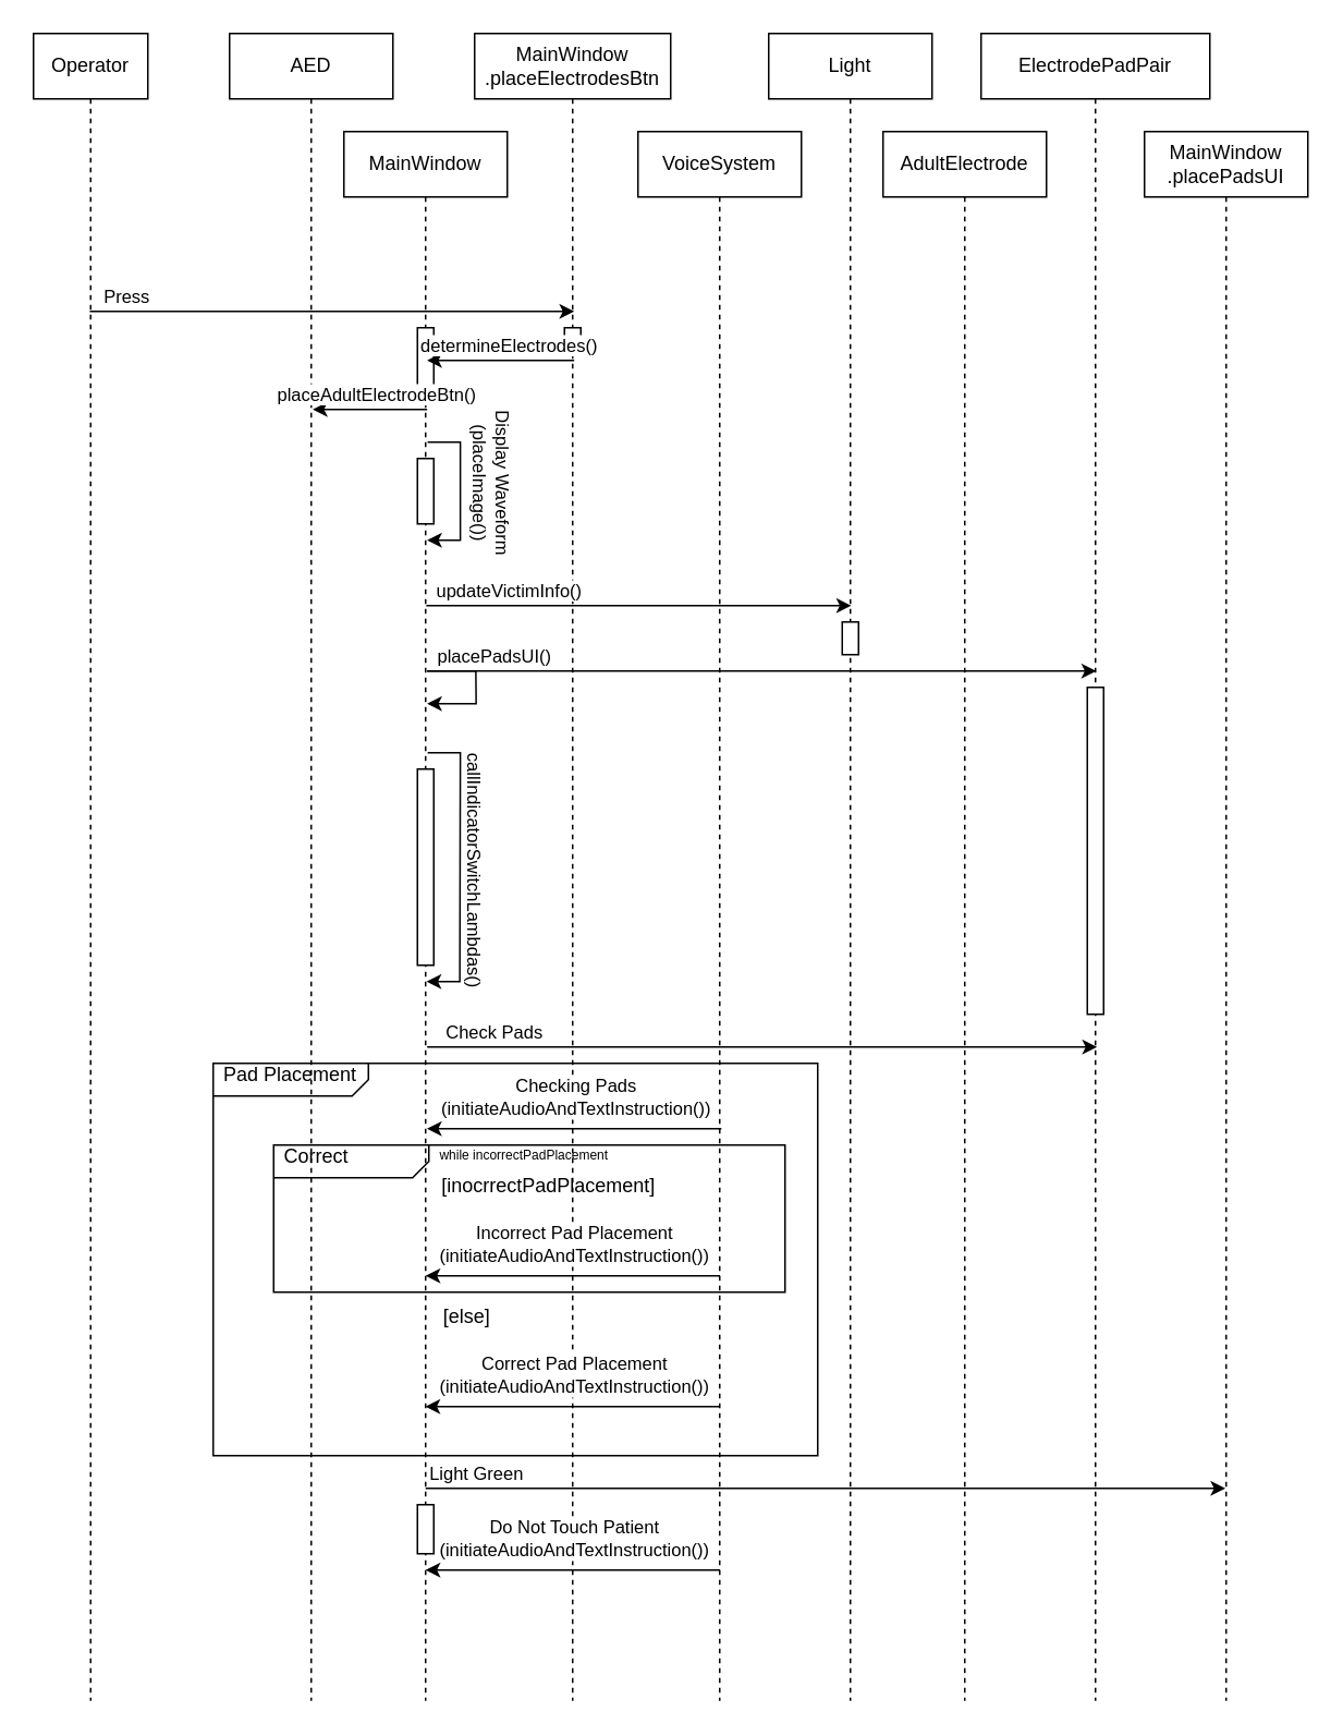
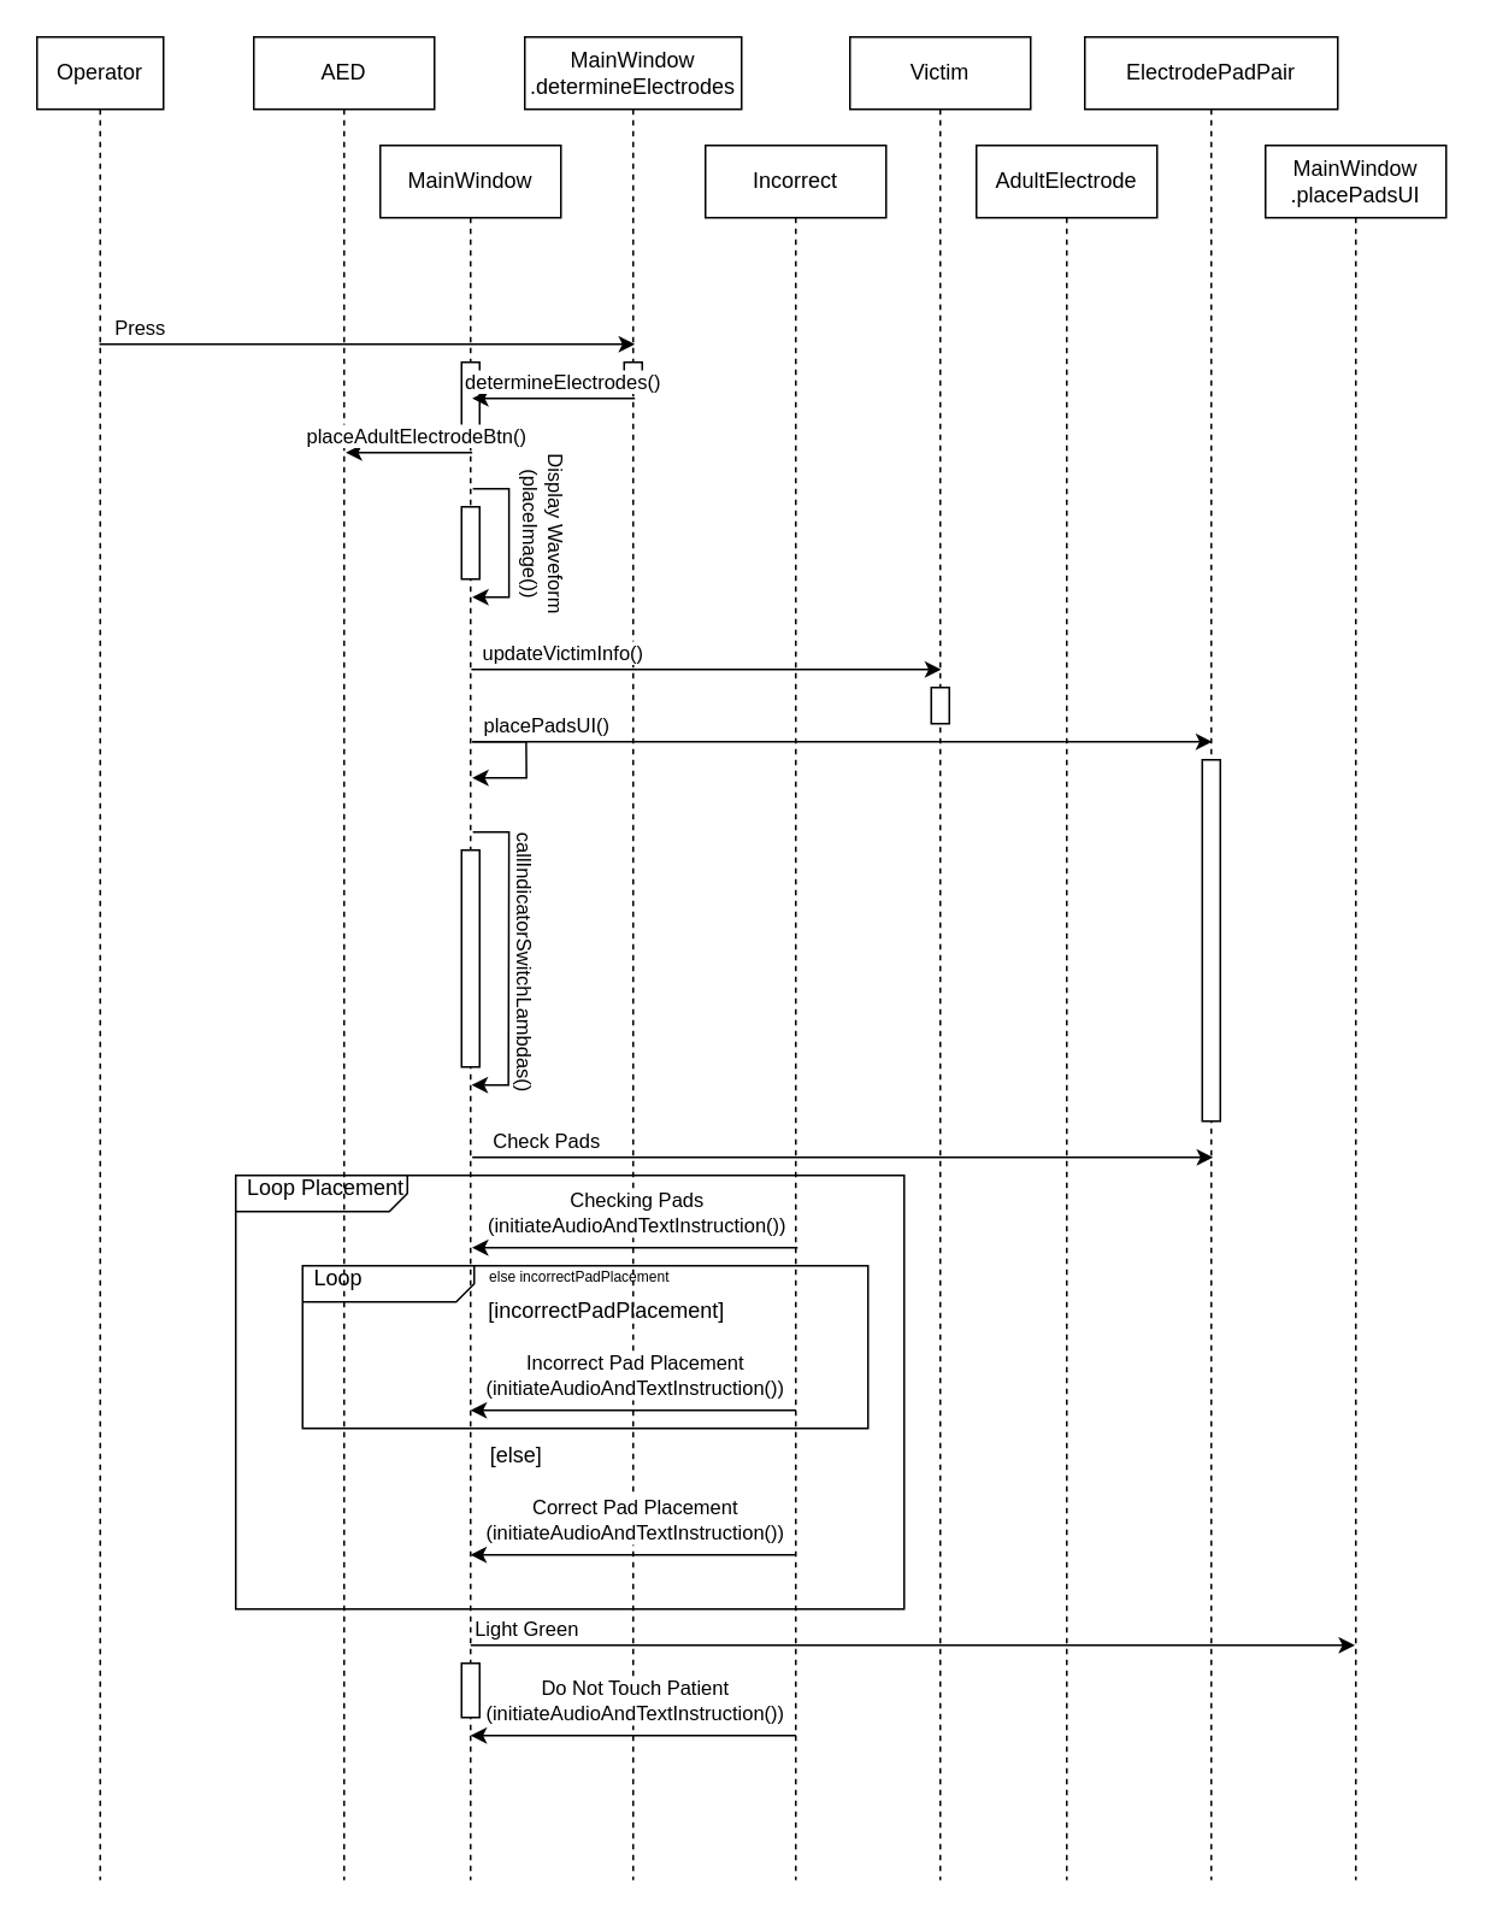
  <mxCell id="0" />
  <mxCell id="1" parent="0" />
  <mxCell id="2" value="Operator" style="shape=umlLifeline;perimeter=lifelinePerimeter;whiteSpace=wrap;html=1;container=0;dropTarget=0;collapsible=0;recursiveResize=0;outlineConnect=0;portConstraint=eastwest;newEdgeStyle={&quot;edgeStyle&quot;:&quot;elbowEdgeStyle&quot;,&quot;elbow&quot;:&quot;vertical&quot;,&quot;curved&quot;:0,&quot;rounded&quot;:0};" parent="1" vertex="1"><mxGeometry x="20" y="20" width="70" height="1020" as="geometry" /></mxCell>
  <mxCell id="3" value="&lt;div&gt;MainWindow&lt;/div&gt;&lt;div&gt;.placePadsUI&lt;br&gt;&lt;/div&gt;" style="shape=umlLifeline;perimeter=lifelinePerimeter;whiteSpace=wrap;html=1;container=0;dropTarget=0;collapsible=0;recursiveResize=0;outlineConnect=0;portConstraint=eastwest;newEdgeStyle={&quot;edgeStyle&quot;:&quot;elbowEdgeStyle&quot;,&quot;elbow&quot;:&quot;vertical&quot;,&quot;curved&quot;:0,&quot;rounded&quot;:0};" parent="1" vertex="1"><mxGeometry x="700" y="80" width="100" height="960" as="geometry" /></mxCell>
  <mxCell id="4" value="&lt;div&gt;AED&lt;/div&gt;" style="shape=umlLifeline;perimeter=lifelinePerimeter;whiteSpace=wrap;html=1;container=0;dropTarget=0;collapsible=0;recursiveResize=0;outlineConnect=0;portConstraint=eastwest;newEdgeStyle={&quot;edgeStyle&quot;:&quot;elbowEdgeStyle&quot;,&quot;elbow&quot;:&quot;vertical&quot;,&quot;curved&quot;:0,&quot;rounded&quot;:0};" parent="1" vertex="1"><mxGeometry x="140" y="20" width="100" height="1020" as="geometry" /></mxCell>
- <mxCell id="5" value="Light" style="shape=umlLifeline;perimeter=lifelinePerimeter;whiteSpace=wrap;html=1;container=0;dropTarget=0;collapsible=0;recursiveResize=0;outlineConnect=0;portConstraint=eastwest;newEdgeStyle={&quot;edgeStyle&quot;:&quot;elbowEdgeStyle&quot;,&quot;elbow&quot;:&quot;vertical&quot;,&quot;curved&quot;:0,&quot;rounded&quot;:0};" parent="1" vertex="1"><mxGeometry x="470" y="20" width="100" height="1020" as="geometry" /></mxCell>
+ <mxCell id="5" value="Victim" style="shape=umlLifeline;perimeter=lifelinePerimeter;whiteSpace=wrap;html=1;container=0;dropTarget=0;collapsible=0;recursiveResize=0;outlineConnect=0;portConstraint=eastwest;newEdgeStyle={&quot;edgeStyle&quot;:&quot;elbowEdgeStyle&quot;,&quot;elbow&quot;:&quot;vertical&quot;,&quot;curved&quot;:0,&quot;rounded&quot;:0};" parent="1" vertex="1"><mxGeometry x="470" y="20" width="100" height="1020" as="geometry" /></mxCell>
  <mxCell id="6" value="" style="html=1;points=[[0,0,0,0,5],[0,1,0,0,-5],[1,0,0,0,5],[1,1,0,0,-5]];perimeter=orthogonalPerimeter;outlineConnect=0;targetShapes=umlLifeline;portConstraint=eastwest;newEdgeStyle={&quot;curved&quot;:0,&quot;rounded&quot;:0};" vertex="1" parent="5"><mxGeometry x="45" y="360" width="10" height="20" as="geometry" /></mxCell>
- <mxCell id="7" value="VoiceSystem" style="shape=umlLifeline;perimeter=lifelinePerimeter;whiteSpace=wrap;html=1;container=0;dropTarget=0;collapsible=0;recursiveResize=0;outlineConnect=0;portConstraint=eastwest;newEdgeStyle={&quot;edgeStyle&quot;:&quot;elbowEdgeStyle&quot;,&quot;elbow&quot;:&quot;vertical&quot;,&quot;curved&quot;:0,&quot;rounded&quot;:0};" parent="1" vertex="1"><mxGeometry x="390" y="80" width="100" height="960" as="geometry" /></mxCell>
+ <mxCell id="7" value="Incorrect" style="shape=umlLifeline;perimeter=lifelinePerimeter;whiteSpace=wrap;html=1;container=0;dropTarget=0;collapsible=0;recursiveResize=0;outlineConnect=0;portConstraint=eastwest;newEdgeStyle={&quot;edgeStyle&quot;:&quot;elbowEdgeStyle&quot;,&quot;elbow&quot;:&quot;vertical&quot;,&quot;curved&quot;:0,&quot;rounded&quot;:0};" parent="1" vertex="1"><mxGeometry x="390" y="80" width="100" height="960" as="geometry" /></mxCell>
  <mxCell id="8" value="ElectrodePadPair" style="shape=umlLifeline;perimeter=lifelinePerimeter;whiteSpace=wrap;html=1;container=0;dropTarget=0;collapsible=0;recursiveResize=0;outlineConnect=0;portConstraint=eastwest;newEdgeStyle={&quot;edgeStyle&quot;:&quot;elbowEdgeStyle&quot;,&quot;elbow&quot;:&quot;vertical&quot;,&quot;curved&quot;:0,&quot;rounded&quot;:0};fontStyle=0" parent="1" vertex="1"><mxGeometry x="600" y="20" width="140" height="1020" as="geometry" /></mxCell>
  <mxCell id="9" value="" style="html=1;points=[[0,0,0,0,5],[0,1,0,0,-5],[1,0,0,0,5],[1,1,0,0,-5]];perimeter=orthogonalPerimeter;outlineConnect=0;targetShapes=umlLifeline;portConstraint=eastwest;newEdgeStyle={&quot;curved&quot;:0,&quot;rounded&quot;:0};" vertex="1" parent="8"><mxGeometry x="65" y="400" width="10" height="200" as="geometry" /></mxCell>
  <mxCell id="10" value="MainWindow" style="shape=umlLifeline;perimeter=lifelinePerimeter;whiteSpace=wrap;html=1;container=0;dropTarget=0;collapsible=0;recursiveResize=0;outlineConnect=0;portConstraint=eastwest;newEdgeStyle={&quot;edgeStyle&quot;:&quot;elbowEdgeStyle&quot;,&quot;elbow&quot;:&quot;vertical&quot;,&quot;curved&quot;:0,&quot;rounded&quot;:0};" parent="1" vertex="1"><mxGeometry x="210" y="80" width="100" height="960" as="geometry" /></mxCell>
  <mxCell id="11" value="" style="html=1;points=[[0,0,0,0,5],[0,1,0,0,-5],[1,0,0,0,5],[1,1,0,0,-5]];perimeter=orthogonalPerimeter;outlineConnect=0;targetShapes=umlLifeline;portConstraint=eastwest;newEdgeStyle={&quot;curved&quot;:0,&quot;rounded&quot;:0};" vertex="1" parent="10"><mxGeometry x="45" y="120" width="10" height="40" as="geometry" /></mxCell>
  <mxCell id="12" value="" style="html=1;points=[[0,0,0,0,5],[0,1,0,0,-5],[1,0,0,0,5],[1,1,0,0,-5]];perimeter=orthogonalPerimeter;outlineConnect=0;targetShapes=umlLifeline;portConstraint=eastwest;newEdgeStyle={&quot;curved&quot;:0,&quot;rounded&quot;:0};" vertex="1" parent="10"><mxGeometry x="45" y="200" width="10" height="40" as="geometry" /></mxCell>
  <mxCell id="13" value="" style="html=1;points=[[0,0,0,0,5],[0,1,0,0,-5],[1,0,0,0,5],[1,1,0,0,-5]];perimeter=orthogonalPerimeter;outlineConnect=0;targetShapes=umlLifeline;portConstraint=eastwest;newEdgeStyle={&quot;curved&quot;:0,&quot;rounded&quot;:0};" vertex="1" parent="10"><mxGeometry x="45" y="390" width="10" height="120" as="geometry" /></mxCell>
  <mxCell id="14" value="" style="html=1;points=[[0,0,0,0,5],[0,1,0,0,-5],[1,0,0,0,5],[1,1,0,0,-5]];perimeter=orthogonalPerimeter;outlineConnect=0;targetShapes=umlLifeline;portConstraint=eastwest;newEdgeStyle={&quot;curved&quot;:0,&quot;rounded&quot;:0};" vertex="1" parent="10"><mxGeometry x="45" y="840" width="10" height="30" as="geometry" /></mxCell>
  <mxCell id="15" value="AdultElectrode" style="shape=umlLifeline;perimeter=lifelinePerimeter;whiteSpace=wrap;html=1;container=0;dropTarget=0;collapsible=0;recursiveResize=0;outlineConnect=0;portConstraint=eastwest;newEdgeStyle={&quot;edgeStyle&quot;:&quot;elbowEdgeStyle&quot;,&quot;elbow&quot;:&quot;vertical&quot;,&quot;curved&quot;:0,&quot;rounded&quot;:0};" parent="1" vertex="1"><mxGeometry x="540" y="80" width="100" height="960" as="geometry" /></mxCell>
- <mxCell id="16" value="&lt;div&gt;MainWindow&lt;/div&gt;&lt;div&gt;.placeElectrodesBtn&lt;br&gt;&lt;/div&gt;" style="shape=umlLifeline;perimeter=lifelinePerimeter;whiteSpace=wrap;html=1;container=0;dropTarget=0;collapsible=0;recursiveResize=0;outlineConnect=0;portConstraint=eastwest;newEdgeStyle={&quot;edgeStyle&quot;:&quot;elbowEdgeStyle&quot;,&quot;elbow&quot;:&quot;vertical&quot;,&quot;curved&quot;:0,&quot;rounded&quot;:0};" parent="1" vertex="1"><mxGeometry x="290" y="20" width="120" height="1020" as="geometry" /></mxCell>
+ <mxCell id="16" value="&lt;div&gt;MainWindow&lt;/div&gt;&lt;div&gt;.determineElectrodes&lt;br&gt;&lt;/div&gt;" style="shape=umlLifeline;perimeter=lifelinePerimeter;whiteSpace=wrap;html=1;container=0;dropTarget=0;collapsible=0;recursiveResize=0;outlineConnect=0;portConstraint=eastwest;newEdgeStyle={&quot;edgeStyle&quot;:&quot;elbowEdgeStyle&quot;,&quot;elbow&quot;:&quot;vertical&quot;,&quot;curved&quot;:0,&quot;rounded&quot;:0};" parent="1" vertex="1"><mxGeometry x="290" y="20" width="120" height="1020" as="geometry" /></mxCell>
  <mxCell id="17" value="" style="html=1;points=[[0,0,0,0,5],[0,1,0,0,-5],[1,0,0,0,5],[1,1,0,0,-5]];perimeter=orthogonalPerimeter;outlineConnect=0;targetShapes=umlLifeline;portConstraint=eastwest;newEdgeStyle={&quot;curved&quot;:0,&quot;rounded&quot;:0};" vertex="1" parent="16"><mxGeometry x="55" y="180" width="10" height="10" as="geometry" /></mxCell>
  <mxCell id="18" value="" style="endArrow=classic;html=1;rounded=0;" parent="1" source="2" edge="1"><mxGeometry width="50" height="50" relative="1" as="geometry"><mxPoint x="-109.999" y="190" as="sourcePoint" /><mxPoint x="350.93" y="190" as="targetPoint" /></mxGeometry></mxCell>
  <mxCell id="19" value="Press" style="edgeLabel;html=1;align=center;verticalAlign=middle;resizable=0;points=[];" parent="18" connectable="0" vertex="1"><mxGeometry x="-0.849" y="-2" relative="1" as="geometry"><mxPoint y="-12" as="offset" /></mxGeometry></mxCell>
  <mxCell id="20" value="" style="endArrow=classic;html=1;rounded=0;" parent="1" edge="1"><mxGeometry width="50" height="50" relative="1" as="geometry"><mxPoint x="350.93" y="220" as="sourcePoint" /><mxPoint x="260.93" y="220" as="targetPoint" /></mxGeometry></mxCell>
  <mxCell id="21" value="determineElectrodes()" style="edgeLabel;html=1;align=center;verticalAlign=middle;resizable=0;points=[];" parent="20" connectable="0" vertex="1"><mxGeometry x="-0.112" y="1" relative="1" as="geometry"><mxPoint y="-11" as="offset" /></mxGeometry></mxCell>
  <mxCell id="22" value="" style="endArrow=classic;html=1;rounded=0;" parent="1" edge="1"><mxGeometry width="50" height="50" relative="1" as="geometry"><mxPoint x="260.93" y="250" as="sourcePoint" /><mxPoint x="190.93" y="250" as="targetPoint" /></mxGeometry></mxCell>
  <mxCell id="23" value="placeAdultElectrodeBtn()" style="edgeLabel;html=1;align=center;verticalAlign=middle;resizable=0;points=[];" parent="22" connectable="0" vertex="1"><mxGeometry x="-0.112" y="1" relative="1" as="geometry"><mxPoint y="-11" as="offset" /></mxGeometry></mxCell>
  <mxCell id="24" value="" style="endArrow=classic;html=1;rounded=0;" parent="1" edge="1"><mxGeometry width="50" height="50" relative="1" as="geometry"><mxPoint x="261.26" y="270" as="sourcePoint" /><mxPoint x="260.927" y="330" as="targetPoint" /><Array as="points"><mxPoint x="281.26" y="270" /><mxPoint x="281.26" y="330" /></Array></mxGeometry></mxCell>
  <mxCell id="25" value="&lt;div&gt;Display Waveform&lt;/div&gt;&lt;div&gt;(placeImage())&lt;br&gt;&lt;/div&gt;" style="edgeLabel;html=1;align=center;verticalAlign=middle;resizable=0;points=[];rotation=90;" parent="24" connectable="0" vertex="1"><mxGeometry x="-0.228" y="4" relative="1" as="geometry"><mxPoint x="16" y="5" as="offset" /></mxGeometry></mxCell>
  <mxCell id="26" value="" style="endArrow=classic;html=1;rounded=0;" parent="1" edge="1"><mxGeometry width="50" height="50" relative="1" as="geometry"><mxPoint x="260.43" y="370" as="sourcePoint" /><mxPoint x="520.43" y="370" as="targetPoint" /></mxGeometry></mxCell>
  <mxCell id="27" value="updateVictimInfo()" style="edgeLabel;html=1;align=center;verticalAlign=middle;resizable=0;points=[];" parent="26" connectable="0" vertex="1"><mxGeometry x="-0.904" y="-1" relative="1" as="geometry"><mxPoint x="38" y="-11" as="offset" /></mxGeometry></mxCell>
  <mxCell id="28" value="" style="endArrow=classic;html=1;rounded=0;" parent="1" edge="1"><mxGeometry width="50" height="50" relative="1" as="geometry"><mxPoint x="260.93" y="410" as="sourcePoint" /><mxPoint x="670.43" y="410" as="targetPoint" /></mxGeometry></mxCell>
  <mxCell id="29" value="placePadsUI()" style="edgeLabel;html=1;align=center;verticalAlign=middle;resizable=0;points=[];" parent="28" connectable="0" vertex="1"><mxGeometry x="-0.904" y="-1" relative="1" as="geometry"><mxPoint x="21" y="-11" as="offset" /></mxGeometry></mxCell>
  <mxCell id="30" value="" style="endArrow=classic;html=1;rounded=0;" parent="1" edge="1"><mxGeometry width="50" height="50" relative="1" as="geometry"><mxPoint x="260.927" y="410" as="sourcePoint" /><mxPoint x="260.927" y="430" as="targetPoint" /><Array as="points"><mxPoint x="290.76" y="410" /><mxPoint x="290.93" y="430" /></Array></mxGeometry></mxCell>
  <mxCell id="31" value="" style="endArrow=classic;html=1;rounded=0;" parent="1" edge="1"><mxGeometry width="50" height="50" relative="1" as="geometry"><mxPoint x="261.26" y="460" as="sourcePoint" /><mxPoint x="260.597" y="600" as="targetPoint" /><Array as="points"><mxPoint x="281.26" y="460" /><mxPoint x="280.93" y="600" /></Array></mxGeometry></mxCell>
  <mxCell id="32" value="&lt;div&gt;callIndicatorSwitchLambdas()&lt;/div&gt;" style="edgeLabel;html=1;align=center;verticalAlign=middle;resizable=0;points=[];rotation=90;" parent="31" connectable="0" vertex="1"><mxGeometry x="-0.228" y="4" relative="1" as="geometry"><mxPoint x="6" y="21" as="offset" /></mxGeometry></mxCell>
  <mxCell id="33" value="" style="endArrow=classic;html=1;rounded=0;" parent="1" edge="1"><mxGeometry width="50" height="50" relative="1" as="geometry"><mxPoint x="260.93" y="640" as="sourcePoint" /><mxPoint x="670.93" y="640" as="targetPoint" /></mxGeometry></mxCell>
  <mxCell id="34" value="Check Pads" style="edgeLabel;html=1;align=center;verticalAlign=middle;resizable=0;points=[];" parent="33" connectable="0" vertex="1"><mxGeometry x="-0.904" y="-1" relative="1" as="geometry"><mxPoint x="21" y="-11" as="offset" /></mxGeometry></mxCell>
  <mxCell id="35" value="" style="endArrow=classic;html=1;rounded=0;exitX=0.5;exitY=0.121;exitDx=0;exitDy=0;exitPerimeter=0;" parent="1" edge="1"><mxGeometry width="50" height="50" relative="1" as="geometry"><mxPoint x="260" y="910" as="sourcePoint" /><mxPoint x="749.5" y="910" as="targetPoint" /></mxGeometry></mxCell>
  <mxCell id="36" value="Light Green" style="edgeLabel;html=1;align=center;verticalAlign=middle;resizable=0;points=[];" parent="35" connectable="0" vertex="1"><mxGeometry x="-0.393" y="1" relative="1" as="geometry"><mxPoint x="-119" y="-9" as="offset" /></mxGeometry></mxCell>
  <mxCell id="37" value="" style="endArrow=classic;html=1;rounded=0;" parent="1" edge="1"><mxGeometry width="50" height="50" relative="1" as="geometry"><mxPoint x="441.02" y="690" as="sourcePoint" /><mxPoint x="260.844" y="690" as="targetPoint" /></mxGeometry></mxCell>
  <mxCell id="38" value="Checking Pads&lt;br&gt;&lt;div&gt;(initiateAudioAndTextInstruction())&lt;/div&gt;" style="edgeLabel;html=1;align=center;verticalAlign=middle;resizable=0;points=[];" parent="37" connectable="0" vertex="1"><mxGeometry x="-0.124" y="-2" relative="1" as="geometry"><mxPoint x="-11" y="-18" as="offset" /></mxGeometry></mxCell>
  <mxCell id="39" value="" style="endArrow=classic;html=1;rounded=0;" parent="1" edge="1"><mxGeometry width="50" height="50" relative="1" as="geometry"><mxPoint x="440.18" y="960" as="sourcePoint" /><mxPoint x="260.004" y="960" as="targetPoint" /></mxGeometry></mxCell>
  <mxCell id="40" value="&lt;div&gt;Do Not Touch Patient&lt;br&gt;&lt;/div&gt;&lt;div&gt;(initiateAudioAndTextInstruction())&lt;/div&gt;" style="edgeLabel;html=1;align=center;verticalAlign=middle;resizable=0;points=[];" parent="39" connectable="0" vertex="1"><mxGeometry x="-0.124" y="-2" relative="1" as="geometry"><mxPoint x="-11" y="-18" as="offset" /></mxGeometry></mxCell>
- <mxCell id="41" value="&amp;nbsp; Pad Placement" style="html=1;shape=mxgraph.sysml.package;overflow=fill;labelX=95;align=left;spacingLeft=5;verticalAlign=top;spacingTop=-3;fillColor=none;" parent="1" vertex="1"><mxGeometry x="130" y="650" width="370" height="240" as="geometry" /></mxCell>
- <mxCell id="42" value="[inocrrectPadPlacement]" style="text;html=1;align=center;verticalAlign=middle;resizable=0;points=[];autosize=1;strokeColor=none;fillColor=none;" parent="1" vertex="1"><mxGeometry x="260" y="710" width="150" height="30" as="geometry" /></mxCell>
+ <mxCell id="41" value="&amp;nbsp; Loop Placement" style="html=1;shape=mxgraph.sysml.package;overflow=fill;labelX=95;align=left;spacingLeft=5;verticalAlign=top;spacingTop=-3;fillColor=none;" parent="1" vertex="1"><mxGeometry x="130" y="650" width="370" height="240" as="geometry" /></mxCell>
+ <mxCell id="42" value="[incorrectPadPlacement]" style="text;html=1;align=center;verticalAlign=middle;resizable=0;points=[];autosize=1;strokeColor=none;fillColor=none;" parent="1" vertex="1"><mxGeometry x="260" y="710" width="150" height="30" as="geometry" /></mxCell>
  <mxCell id="43" value="" style="endArrow=classic;html=1;rounded=0;" parent="1" edge="1"><mxGeometry width="50" height="50" relative="1" as="geometry"><mxPoint x="440.18" y="780" as="sourcePoint" /><mxPoint x="260.004" y="780" as="targetPoint" /></mxGeometry></mxCell>
  <mxCell id="44" value="Incorrect Pad Placement&lt;br&gt;&lt;div&gt;(initiateAudioAndTextInstruction())&lt;/div&gt;" style="edgeLabel;html=1;align=center;verticalAlign=middle;resizable=0;points=[];" parent="43" connectable="0" vertex="1"><mxGeometry x="-0.124" y="-2" relative="1" as="geometry"><mxPoint x="-11" y="-18" as="offset" /></mxGeometry></mxCell>
  <mxCell id="45" value="[else]" style="text;html=1;align=center;verticalAlign=middle;resizable=0;points=[];autosize=1;strokeColor=none;fillColor=none;" parent="1" vertex="1"><mxGeometry x="260" y="790" width="50" height="30" as="geometry" /></mxCell>
  <mxCell id="46" value="" style="endArrow=classic;html=1;rounded=0;" parent="1" edge="1"><mxGeometry width="50" height="50" relative="1" as="geometry"><mxPoint x="440.09" y="860" as="sourcePoint" /><mxPoint x="259.914" y="860" as="targetPoint" /></mxGeometry></mxCell>
  <mxCell id="47" value="&lt;div&gt;Correct Pad Placement&lt;/div&gt;&lt;div&gt;(initiateAudioAndTextInstruction())&lt;/div&gt;" style="edgeLabel;html=1;align=center;verticalAlign=middle;resizable=0;points=[];" parent="46" connectable="0" vertex="1"><mxGeometry x="-0.124" y="-2" relative="1" as="geometry"><mxPoint x="-11" y="-18" as="offset" /></mxGeometry></mxCell>
- <mxCell id="48" value="&amp;nbsp; Correct" style="html=1;shape=mxgraph.sysml.package;overflow=fill;labelX=95;align=left;spacingLeft=5;verticalAlign=top;spacingTop=-3;fillColor=none;" parent="1" vertex="1"><mxGeometry x="167" y="700" width="313" height="90" as="geometry" /></mxCell>
- <mxCell id="49" value="&lt;font style=&quot;font-size: 8px;&quot;&gt;while incorrectPadPlacement&lt;br&gt;&lt;/font&gt;" style="text;html=1;align=center;verticalAlign=middle;resizable=0;points=[];autosize=1;strokeColor=none;fillColor=none;" parent="1" vertex="1"><mxGeometry x="250" y="690" width="140" height="30" as="geometry" /></mxCell>
+ <mxCell id="48" value="&amp;nbsp; Loop" style="html=1;shape=mxgraph.sysml.package;overflow=fill;labelX=95;align=left;spacingLeft=5;verticalAlign=top;spacingTop=-3;fillColor=none;" parent="1" vertex="1"><mxGeometry x="167" y="700" width="313" height="90" as="geometry" /></mxCell>
+ <mxCell id="49" value="&lt;font style=&quot;font-size: 8px;&quot;&gt;else incorrectPadPlacement&lt;br&gt;&lt;/font&gt;" style="text;html=1;align=center;verticalAlign=middle;resizable=0;points=[];autosize=1;strokeColor=none;fillColor=none;" parent="1" vertex="1"><mxGeometry x="250" y="690" width="140" height="30" as="geometry" /></mxCell>
